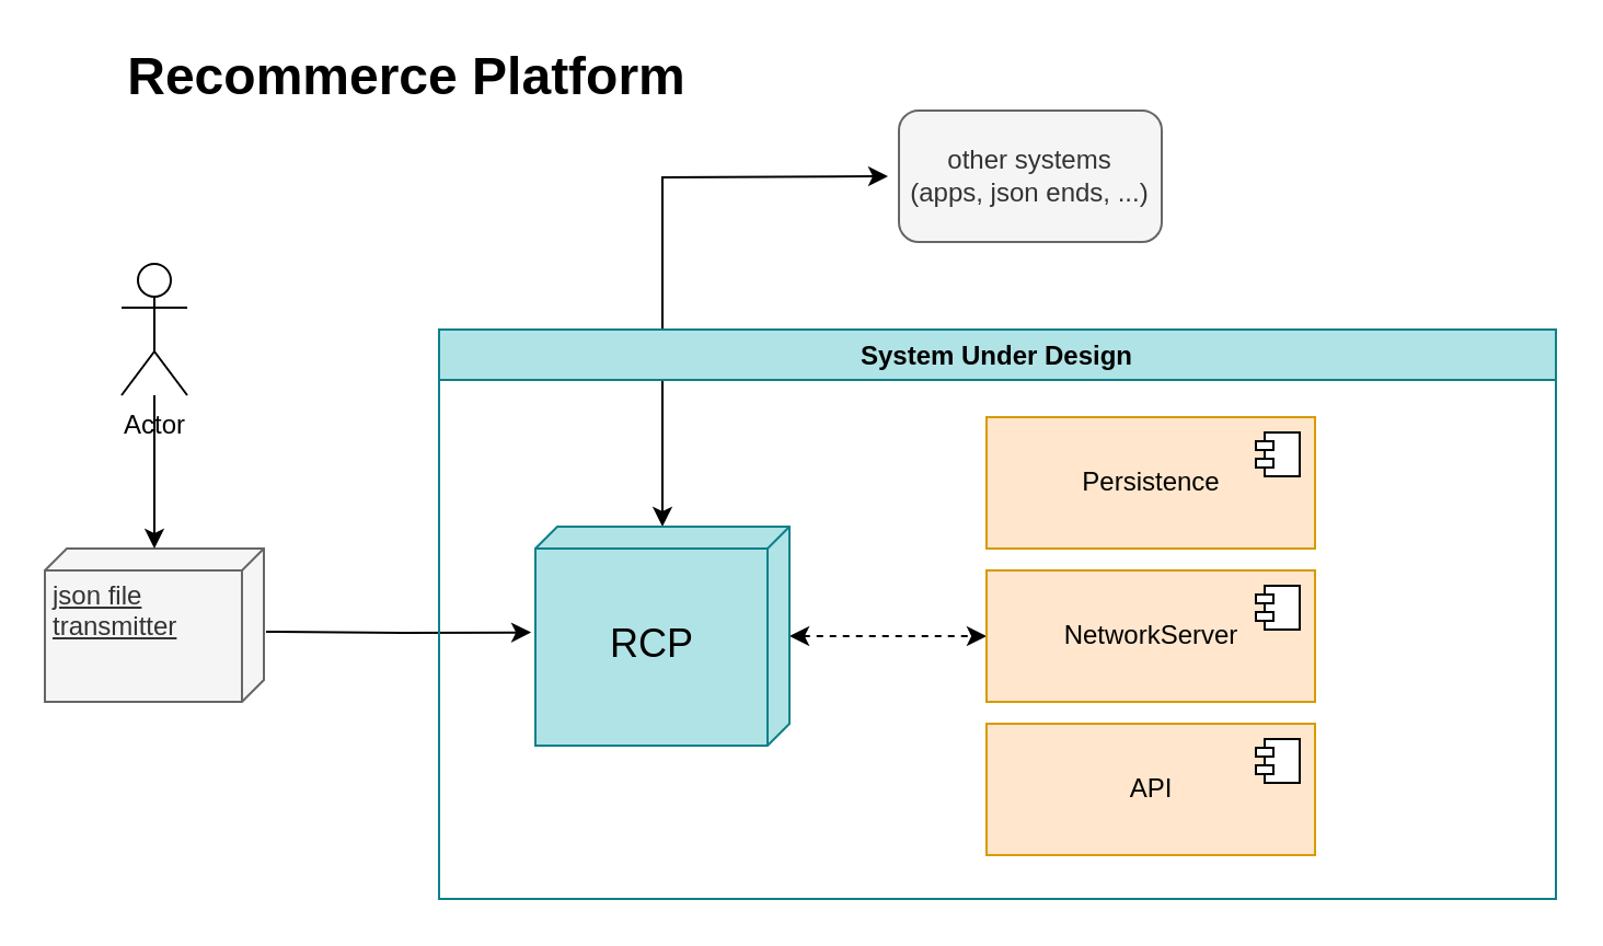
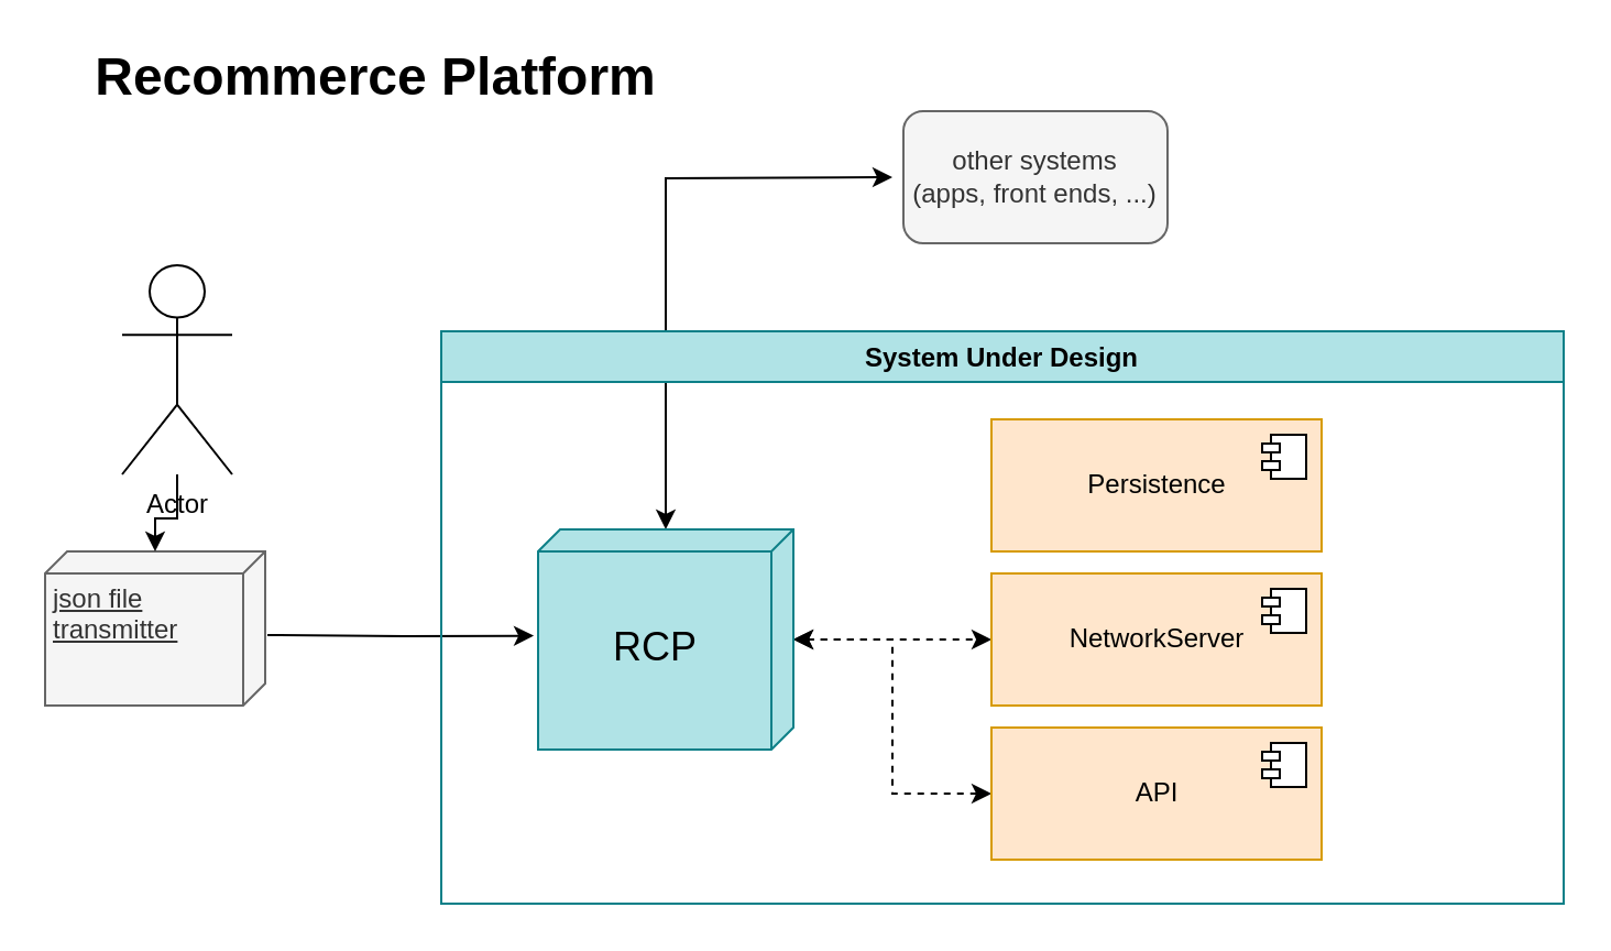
  <mxCell id="0" />
  <mxCell id="1" parent="0" />
- <mxCell id="2" value="Recommerce Platform" style="text;strokeColor=none;fillColor=none;html=1;fontSize=24;fontStyle=1;verticalAlign=middle;align=center;" vertex="1" parent="1"><mxGeometry x="55" y="20" width="260" height="30" as="geometry" /></mxCell>
+ <mxCell id="2" value="Recommerce Platform" style="text;strokeColor=none;fillColor=none;html=1;fontSize=24;fontStyle=1;verticalAlign=middle;align=center;" vertex="1" parent="1"><mxGeometry x="40" y="20" width="260" height="30" as="geometry" /></mxCell>
  <mxCell id="3" style="edgeStyle=orthogonalEdgeStyle;rounded=0;orthogonalLoop=1;jettySize=auto;html=1;entryX=0.483;entryY=1.017;entryDx=0;entryDy=0;entryPerimeter=0;" edge="1" parent="1" target="8"><mxGeometry relative="1" as="geometry"><mxPoint x="121" y="288" as="sourcePoint" /></mxGeometry></mxCell>
  <mxCell id="4" style="edgeStyle=orthogonalEdgeStyle;rounded=0;orthogonalLoop=1;jettySize=auto;html=1;exitX=0.5;exitY=0.5;exitDx=0;exitDy=0;exitPerimeter=0;fontSize=18;startArrow=classic;startFill=1;strokeWidth=1;" edge="1" parent="1" target="8"><mxGeometry relative="1" as="geometry"><mxPoint x="405" y="80" as="sourcePoint" /></mxGeometry></mxCell>
  <mxCell id="5" value="System Under Design" style="swimlane;startSize=23;fillColor=#b0e3e6;strokeColor=#0e8088;" vertex="1" parent="1"><mxGeometry x="200" y="150" width="510" height="260" as="geometry" /></mxCell>
  <mxCell id="6" style="edgeStyle=orthogonalEdgeStyle;rounded=0;orthogonalLoop=1;jettySize=auto;html=1;dashed=1;fontSize=18;startArrow=classic;startFill=1;strokeWidth=1;" edge="1" parent="5" source="8" target="11"><mxGeometry relative="1" as="geometry" /></mxCell>
+ <mxCell id="7" style="edgeStyle=orthogonalEdgeStyle;rounded=0;orthogonalLoop=1;jettySize=auto;html=1;entryX=0;entryY=0.5;entryDx=0;entryDy=0;dashed=1;fontSize=18;startArrow=classic;startFill=1;strokeWidth=1;" edge="1" parent="5" source="8" target="13"><mxGeometry relative="1" as="geometry" /></mxCell>
  <mxCell id="8" value="RCP" style="verticalAlign=middle;align=center;spacingTop=8;spacingLeft=2;spacingRight=12;shape=cube;size=10;direction=south;fontStyle=0;html=1;fontSize=18;fillColor=#b0e3e6;strokeColor=#0e8088;" vertex="1" parent="5"><mxGeometry x="44" y="90" width="116" height="100" as="geometry" /></mxCell>
  <mxCell id="9" value="Persistence" style="html=1;dropTarget=0;fillColor=#ffe6cc;strokeColor=#d79b00;" vertex="1" parent="5"><mxGeometry x="250" y="40" width="150" height="60" as="geometry" /></mxCell>
  <mxCell id="10" value="" style="shape=module;jettyWidth=8;jettyHeight=4;" vertex="1" parent="9"><mxGeometry x="1" width="20" height="20" relative="1" as="geometry"><mxPoint x="-27" y="7" as="offset" /></mxGeometry></mxCell>
  <mxCell id="11" value="NetworkServer" style="html=1;dropTarget=0;fillColor=#ffe6cc;strokeColor=#d79b00;" vertex="1" parent="5"><mxGeometry x="250" y="110" width="150" height="60" as="geometry" /></mxCell>
  <mxCell id="12" value="" style="shape=module;jettyWidth=8;jettyHeight=4;" vertex="1" parent="11"><mxGeometry x="1" width="20" height="20" relative="1" as="geometry"><mxPoint x="-27" y="7" as="offset" /></mxGeometry></mxCell>
  <mxCell id="13" value="API" style="html=1;dropTarget=0;fillColor=#ffe6cc;strokeColor=#d79b00;" vertex="1" parent="5"><mxGeometry x="250" y="180" width="150" height="60" as="geometry" /></mxCell>
  <mxCell id="14" value="" style="shape=module;jettyWidth=8;jettyHeight=4;" vertex="1" parent="13"><mxGeometry x="1" width="20" height="20" relative="1" as="geometry"><mxPoint x="-27" y="7" as="offset" /></mxGeometry></mxCell>
  <mxCell id="15" value="json file &lt;br&gt;transmitter" style="verticalAlign=top;align=left;spacingTop=8;spacingLeft=2;spacingRight=12;shape=cube;size=10;direction=south;fontStyle=4;html=1;fontSize=12;fillColor=#f5f5f5;fontColor=#333333;strokeColor=#666666;" vertex="1" parent="1"><mxGeometry x="20" y="250" width="100" height="70" as="geometry" /></mxCell>
  <mxCell id="16" style="edgeStyle=orthogonalEdgeStyle;rounded=0;orthogonalLoop=1;jettySize=auto;html=1;fontSize=12;startArrow=none;startFill=0;strokeWidth=1;" edge="1" parent="1" source="17" target="15"><mxGeometry relative="1" as="geometry" /></mxCell>
- <mxCell id="17" value="Actor" style="shape=umlActor;verticalLabelPosition=bottom;verticalAlign=top;html=1;fontSize=12;" vertex="1" parent="1"><mxGeometry x="55" y="120" width="30" height="60" as="geometry" /></mxCell>
- <mxCell id="18" value="other systems&lt;br&gt;(apps, json ends, ...)" style="rounded=1;whiteSpace=wrap;html=1;fontSize=12;fillColor=#f5f5f5;strokeColor=#666666;fontColor=#333333;" vertex="1" parent="1"><mxGeometry x="410" y="50" width="120" height="60" as="geometry" /></mxCell>
+ <mxCell id="17" value="Actor" style="shape=umlActor;verticalLabelPosition=bottom;verticalAlign=top;html=1;fontSize=12;" vertex="1" parent="1"><mxGeometry x="55" y="120" width="50" height="95" as="geometry" /></mxCell>
+ <mxCell id="18" value="other systems&lt;br&gt;(apps, front ends, ...)" style="rounded=1;whiteSpace=wrap;html=1;fontSize=12;fillColor=#f5f5f5;strokeColor=#666666;fontColor=#333333;" vertex="1" parent="1"><mxGeometry x="410" y="50" width="120" height="60" as="geometry" /></mxCell>
